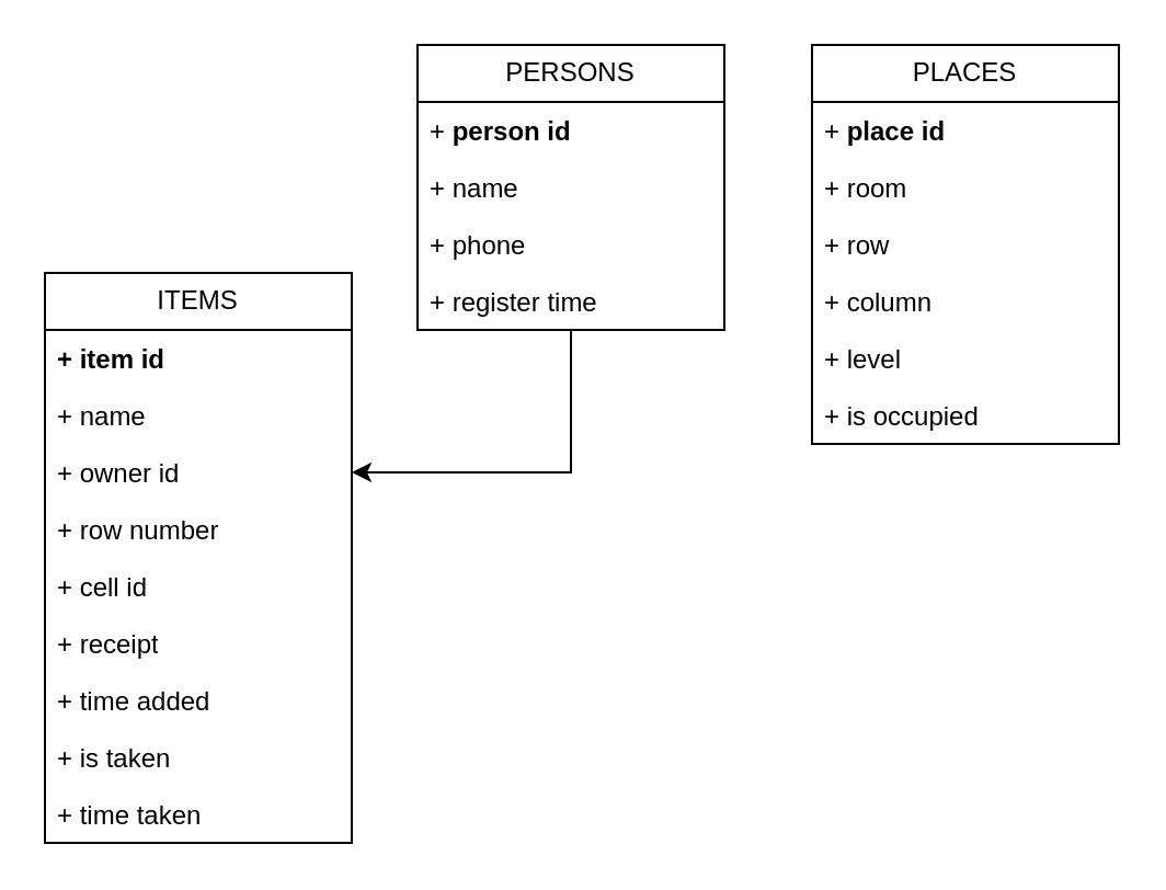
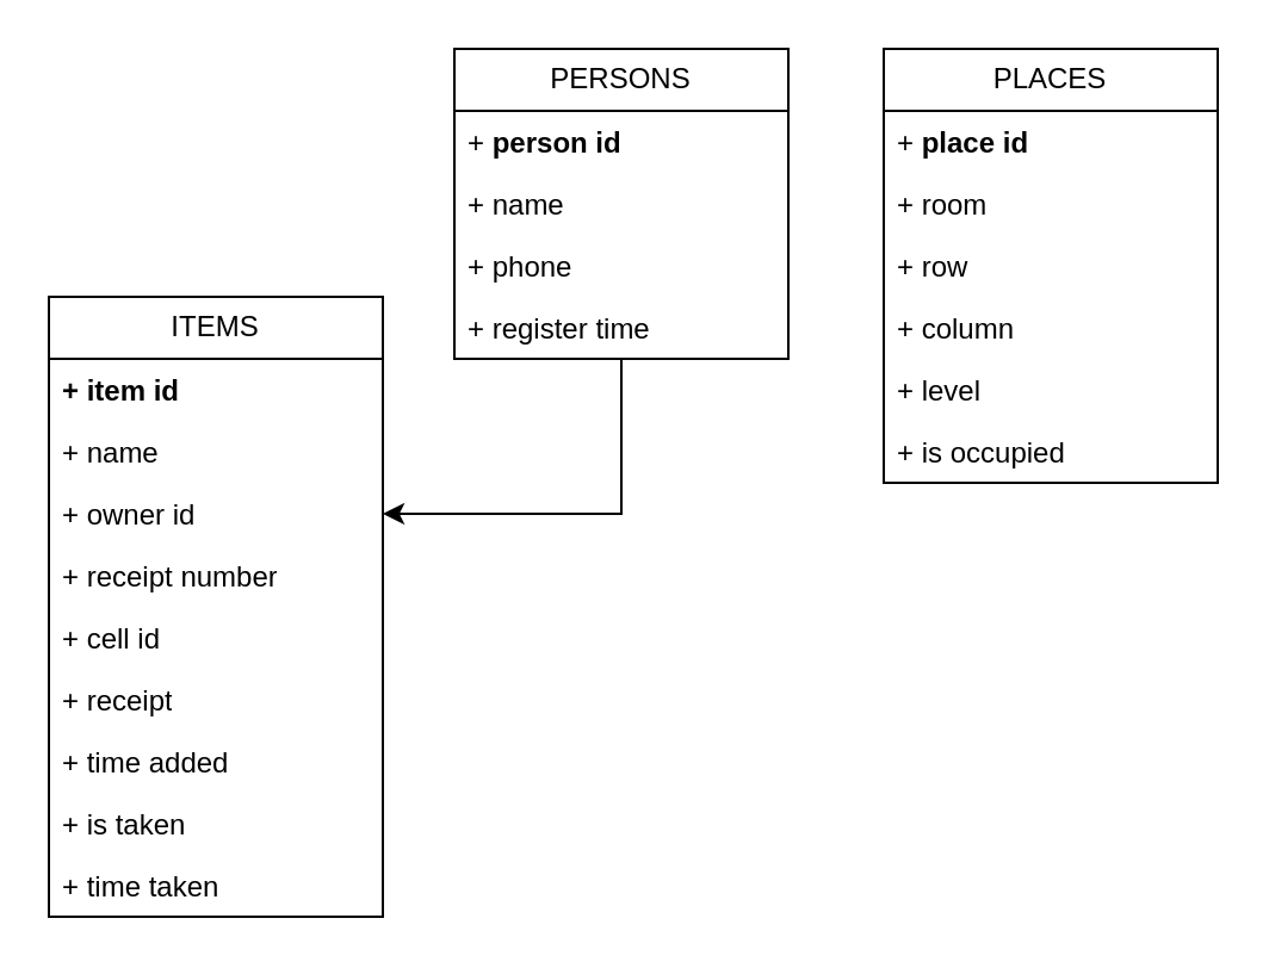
  <mxCell id="0" />
  <mxCell id="1" parent="0" />
  <mxCell id="2" style="edgeStyle=orthogonalEdgeStyle;rounded=0;orthogonalLoop=1;jettySize=auto;html=1;entryX=1;entryY=0.5;entryDx=0;entryDy=0;" edge="1" parent="1" source="3" target="11"><mxGeometry relative="1" as="geometry" /></mxCell>
  <mxCell id="3" value="PERSONS" style="swimlane;fontStyle=0;childLayout=stackLayout;horizontal=1;startSize=26;fillColor=none;horizontalStack=0;resizeParent=1;resizeParentMax=0;resizeLast=0;collapsible=1;marginBottom=0;whiteSpace=wrap;html=1;" parent="1" vertex="1"><mxGeometry x="190" y="20" width="140" height="130" as="geometry"><mxRectangle x="390" y="292" width="80" height="30" as="alternateBounds" /></mxGeometry></mxCell>
  <mxCell id="4" value="+ &lt;b&gt;person id&lt;/b&gt;" style="text;strokeColor=none;fillColor=none;align=left;verticalAlign=top;spacingLeft=4;spacingRight=4;overflow=hidden;rotatable=0;points=[[0,0.5],[1,0.5]];portConstraint=eastwest;whiteSpace=wrap;html=1;" parent="3" vertex="1"><mxGeometry y="26" width="140" height="26" as="geometry" /></mxCell>
  <mxCell id="5" value="+ name" style="text;strokeColor=none;fillColor=none;align=left;verticalAlign=top;spacingLeft=4;spacingRight=4;overflow=hidden;rotatable=0;points=[[0,0.5],[1,0.5]];portConstraint=eastwest;whiteSpace=wrap;html=1;" parent="3" vertex="1"><mxGeometry y="52" width="140" height="26" as="geometry" /></mxCell>
  <mxCell id="6" value="+ phone" style="text;strokeColor=none;fillColor=none;align=left;verticalAlign=top;spacingLeft=4;spacingRight=4;overflow=hidden;rotatable=0;points=[[0,0.5],[1,0.5]];portConstraint=eastwest;whiteSpace=wrap;html=1;" parent="3" vertex="1"><mxGeometry y="78" width="140" height="26" as="geometry" /></mxCell>
  <mxCell id="7" value="+ register time" style="text;strokeColor=none;fillColor=none;align=left;verticalAlign=top;spacingLeft=4;spacingRight=4;overflow=hidden;rotatable=0;points=[[0,0.5],[1,0.5]];portConstraint=eastwest;whiteSpace=wrap;html=1;" parent="3" vertex="1"><mxGeometry y="104" width="140" height="26" as="geometry" /></mxCell>
  <mxCell id="8" value="&lt;div style=&quot;direction: rtl;&quot;&gt;ITEMS&lt;/div&gt;" style="swimlane;fontStyle=0;childLayout=stackLayout;horizontal=1;startSize=26;fillColor=none;horizontalStack=0;resizeParent=1;resizeParentMax=0;resizeLast=0;collapsible=1;marginBottom=0;whiteSpace=wrap;html=1;" parent="1" vertex="1"><mxGeometry x="20" y="124" width="140" height="260" as="geometry"><mxRectangle x="160" y="240" width="80" height="30" as="alternateBounds" /></mxGeometry></mxCell>
  <mxCell id="9" value="&lt;b&gt;+ item&amp;nbsp;id&lt;/b&gt;" style="text;strokeColor=none;fillColor=none;align=left;verticalAlign=top;spacingLeft=4;spacingRight=4;overflow=hidden;rotatable=0;points=[[0,0.5],[1,0.5]];portConstraint=eastwest;whiteSpace=wrap;html=1;" parent="8" vertex="1"><mxGeometry y="26" width="140" height="26" as="geometry" /></mxCell>
  <mxCell id="10" value="+ name" style="text;strokeColor=none;fillColor=none;align=left;verticalAlign=top;spacingLeft=4;spacingRight=4;overflow=hidden;rotatable=0;points=[[0,0.5],[1,0.5]];portConstraint=eastwest;whiteSpace=wrap;html=1;" parent="8" vertex="1"><mxGeometry y="52" width="140" height="26" as="geometry" /></mxCell>
  <mxCell id="11" value="+ owner id" style="text;strokeColor=none;fillColor=none;align=left;verticalAlign=top;spacingLeft=4;spacingRight=4;overflow=hidden;rotatable=0;points=[[0,0.5],[1,0.5]];portConstraint=eastwest;whiteSpace=wrap;html=1;" vertex="1" parent="8"><mxGeometry y="78" width="140" height="26" as="geometry" /></mxCell>
- <mxCell id="12" value="+ row number" style="text;strokeColor=none;fillColor=none;align=left;verticalAlign=top;spacingLeft=4;spacingRight=4;overflow=hidden;rotatable=0;points=[[0,0.5],[1,0.5]];portConstraint=eastwest;whiteSpace=wrap;html=1;" vertex="1" parent="8"><mxGeometry y="104" width="140" height="26" as="geometry" /></mxCell>
+ <mxCell id="12" value="+ receipt number" style="text;strokeColor=none;fillColor=none;align=left;verticalAlign=top;spacingLeft=4;spacingRight=4;overflow=hidden;rotatable=0;points=[[0,0.5],[1,0.5]];portConstraint=eastwest;whiteSpace=wrap;html=1;" vertex="1" parent="8"><mxGeometry y="104" width="140" height="26" as="geometry" /></mxCell>
  <mxCell id="13" value="+ cell id" style="text;strokeColor=none;fillColor=none;align=left;verticalAlign=top;spacingLeft=4;spacingRight=4;overflow=hidden;rotatable=0;points=[[0,0.5],[1,0.5]];portConstraint=eastwest;whiteSpace=wrap;html=1;" vertex="1" parent="8"><mxGeometry y="130" width="140" height="26" as="geometry" /></mxCell>
  <mxCell id="14" value="+ receipt" style="text;strokeColor=none;fillColor=none;align=left;verticalAlign=top;spacingLeft=4;spacingRight=4;overflow=hidden;rotatable=0;points=[[0,0.5],[1,0.5]];portConstraint=eastwest;whiteSpace=wrap;html=1;" parent="8" vertex="1"><mxGeometry y="156" width="140" height="26" as="geometry" /></mxCell>
  <mxCell id="15" value="+ time added" style="text;strokeColor=none;fillColor=none;align=left;verticalAlign=top;spacingLeft=4;spacingRight=4;overflow=hidden;rotatable=0;points=[[0,0.5],[1,0.5]];portConstraint=eastwest;whiteSpace=wrap;html=1;" parent="8" vertex="1"><mxGeometry y="182" width="140" height="26" as="geometry" /></mxCell>
  <mxCell id="16" value="+ is taken&lt;span style=&quot;color: rgba(0, 0, 0, 0); font-family: monospace; font-size: 0px; text-wrap-mode: nowrap;&quot;&gt;%3CmxGraphModel%3E%3Croot%3E%3CmxCell%20id%3D%220%22%2F%3E%3CmxCell%20id%3D%221%22%20parent%3D%220%22%2F%3E%3CmxCell%20id%3D%222%22%20value%3D%22%2B%20receipt%20number%22%20style%3D%22text%3BstrokeColor%3Dnone%3BfillColor%3Dnone%3Balign%3Dleft%3BverticalAlign%3Dtop%3BspacingLeft%3D4%3BspacingRight%3D4%3Boverflow%3Dhidden%3Brotatable%3D0%3Bpoints%3D%5B%5B0%2C0.5%5D%2C%5B1%2C0.5%5D%5D%3BportConstraint%3Deastwest%3BwhiteSpace%3Dwrap%3Bhtml%3D1%3B%22%20vertex%3D%221%22%20parent%3D%221%22%3E%3CmxGeometry%20x%3D%22160%22%20y%3D%22384%22%20width%3D%22140%22%20height%3D%2226%22%20as%3D%22geometry%22%2F%3E%3C%2FmxCell%3E%3C%2Froot%3E%3C%2FmxGraphModel%3En&lt;/span&gt;" style="text;strokeColor=none;fillColor=none;align=left;verticalAlign=top;spacingLeft=4;spacingRight=4;overflow=hidden;rotatable=0;points=[[0,0.5],[1,0.5]];portConstraint=eastwest;whiteSpace=wrap;html=1;" vertex="1" parent="8"><mxGeometry y="208" width="140" height="26" as="geometry" /></mxCell>
  <mxCell id="17" value="+ time taken&lt;div&gt;&lt;span style=&quot;color: rgba(0, 0, 0, 0); font-family: monospace; font-size: 0px; text-wrap-mode: nowrap;&quot;&gt;%3CmxGraphModel%3E%3Croot%3E%3CmxCell%20id%3D%220%22%2F%3E%3CmxCell%20id%3D%221%22%20parent%3D%220%22%2F%3E%3CmxCell%20id%3D%222%22%20value%3D%22%2B%20receipt%20number%22%20style%3D%22text%3BstrokeColor%3Dnone%3BfillColor%3Dnone%3Balign%3Dleft%3BverticalAlign%3Dtop%3BspacingLeft%3D4%3BspacingRight%3D4%3Boverflow%3Dhidden%3Brotatable%3D0%3Bpoints%3D%5B%5B0%2C0.5%5D%2C%5B1%2C0.5%5D%5D%3BportConstraint%3Deastwest%3BwhiteSpace%3Dwrap%3Bhtml%3D1%3B%22%20vertex%3D%221%22%20parent%3D%221%22%3E%3CmxGeometry%20x%3D%22160%22%20y%3D%22384%22%20width%3D%22140%22%20height%3D%2226%22%20as%3D%22geometry%22%2F%3E%3C%2FmxCell%3E%3C%2Froot%3E%3C%2FmxGraphModel%3E&lt;/span&gt;&lt;/div&gt;" style="text;strokeColor=none;fillColor=none;align=left;verticalAlign=top;spacingLeft=4;spacingRight=4;overflow=hidden;rotatable=0;points=[[0,0.5],[1,0.5]];portConstraint=eastwest;whiteSpace=wrap;html=1;" parent="8" vertex="1"><mxGeometry y="234" width="140" height="26" as="geometry" /></mxCell>
  <mxCell id="18" value="PLACES" style="swimlane;fontStyle=0;childLayout=stackLayout;horizontal=1;startSize=26;fillColor=none;horizontalStack=0;resizeParent=1;resizeParentMax=0;resizeLast=0;collapsible=1;marginBottom=0;whiteSpace=wrap;html=1;" parent="1" vertex="1"><mxGeometry x="370" y="20" width="140" height="182" as="geometry" /></mxCell>
  <mxCell id="19" value="+ &lt;b&gt;place id&lt;/b&gt;" style="text;strokeColor=none;fillColor=none;align=left;verticalAlign=top;spacingLeft=4;spacingRight=4;overflow=hidden;rotatable=0;points=[[0,0.5],[1,0.5]];portConstraint=eastwest;whiteSpace=wrap;html=1;" parent="18" vertex="1"><mxGeometry y="26" width="140" height="26" as="geometry" /></mxCell>
  <mxCell id="20" value="+ room" style="text;strokeColor=none;fillColor=none;align=left;verticalAlign=top;spacingLeft=4;spacingRight=4;overflow=hidden;rotatable=0;points=[[0,0.5],[1,0.5]];portConstraint=eastwest;whiteSpace=wrap;html=1;" parent="18" vertex="1"><mxGeometry y="52" width="140" height="26" as="geometry" /></mxCell>
  <mxCell id="21" value="+ row" style="text;strokeColor=none;fillColor=none;align=left;verticalAlign=top;spacingLeft=4;spacingRight=4;overflow=hidden;rotatable=0;points=[[0,0.5],[1,0.5]];portConstraint=eastwest;whiteSpace=wrap;html=1;" parent="18" vertex="1"><mxGeometry y="78" width="140" height="26" as="geometry" /></mxCell>
  <mxCell id="22" value="+ column" style="text;strokeColor=none;fillColor=none;align=left;verticalAlign=top;spacingLeft=4;spacingRight=4;overflow=hidden;rotatable=0;points=[[0,0.5],[1,0.5]];portConstraint=eastwest;whiteSpace=wrap;html=1;" parent="18" vertex="1"><mxGeometry y="104" width="140" height="26" as="geometry" /></mxCell>
  <mxCell id="23" value="+ level" style="text;strokeColor=none;fillColor=none;align=left;verticalAlign=top;spacingLeft=4;spacingRight=4;overflow=hidden;rotatable=0;points=[[0,0.5],[1,0.5]];portConstraint=eastwest;whiteSpace=wrap;html=1;" vertex="1" parent="18"><mxGeometry y="130" width="140" height="26" as="geometry" /></mxCell>
  <mxCell id="24" value="+ is occupied" style="text;strokeColor=none;fillColor=none;align=left;verticalAlign=top;spacingLeft=4;spacingRight=4;overflow=hidden;rotatable=0;points=[[0,0.5],[1,0.5]];portConstraint=eastwest;whiteSpace=wrap;html=1;" parent="18" vertex="1"><mxGeometry y="156" width="140" height="26" as="geometry" /></mxCell>
